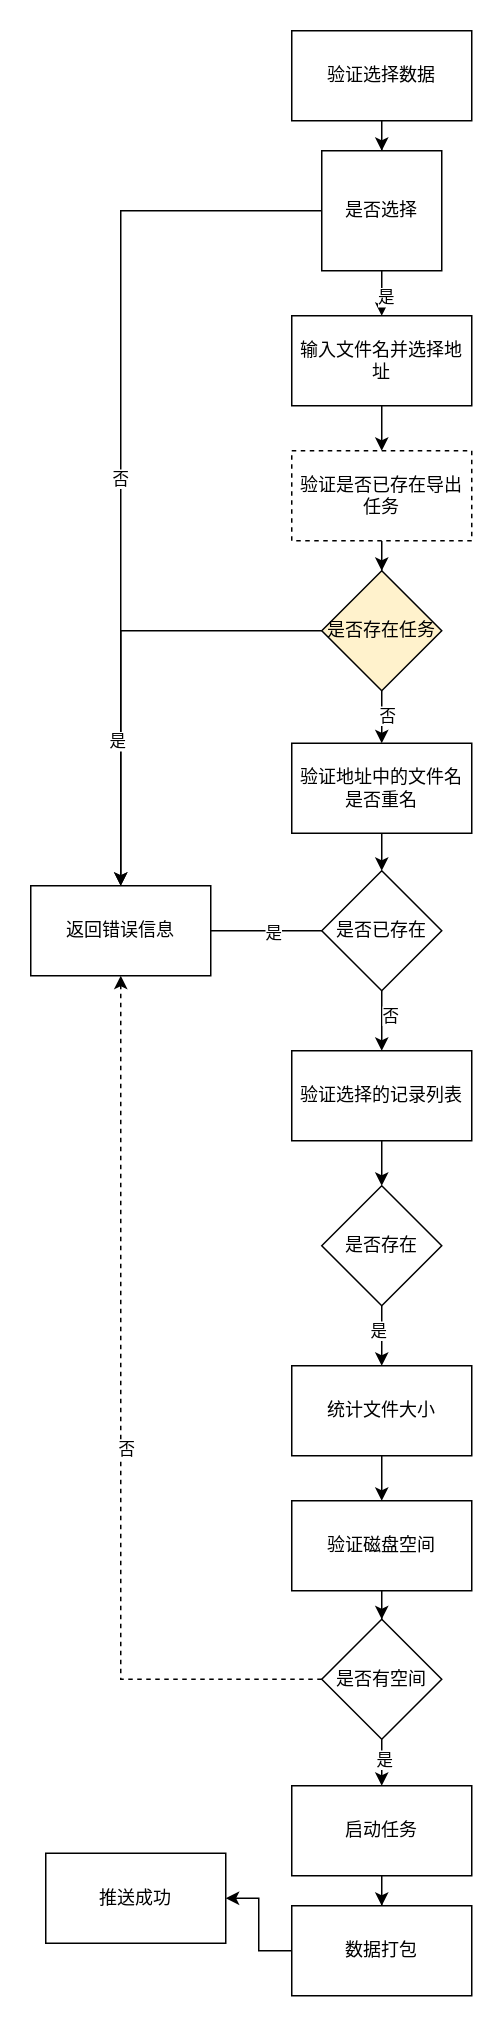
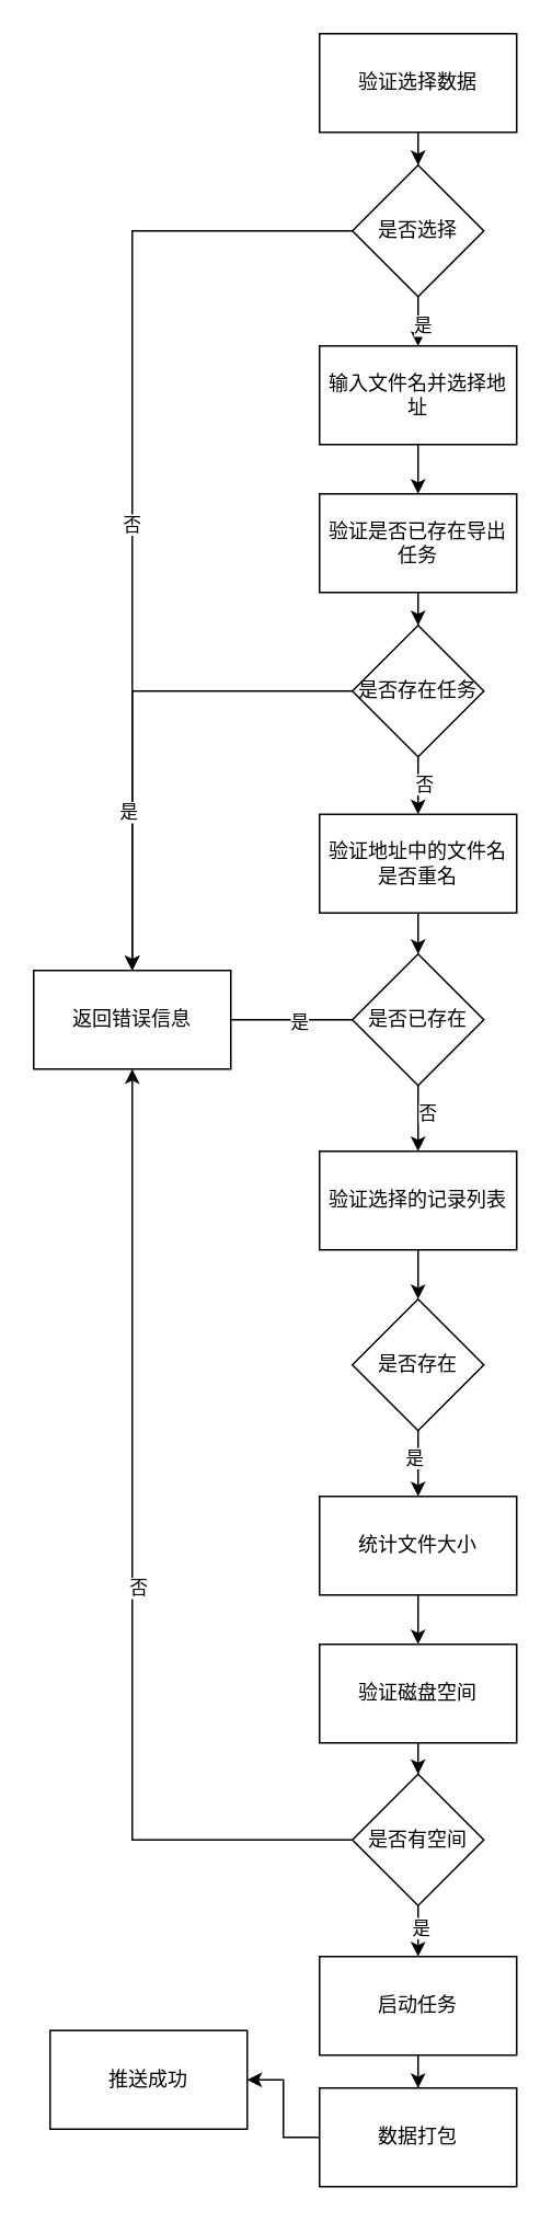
  <mxCell id="0" />
  <mxCell id="1" parent="0" />
  <mxCell id="2" value="" style="edgeStyle=orthogonalEdgeStyle;rounded=0;orthogonalLoop=1;jettySize=auto;html=1;" edge="1" parent="1" source="3" target="8"><mxGeometry relative="1" as="geometry" /></mxCell>
  <mxCell id="3" value="验证选择数据" style="rounded=0;whiteSpace=wrap;html=1;" vertex="1" parent="1"><mxGeometry x="194" y="20" width="120" height="60" as="geometry" /></mxCell>
  <mxCell id="4" value="" style="edgeStyle=orthogonalEdgeStyle;rounded=0;orthogonalLoop=1;jettySize=auto;html=1;" edge="1" parent="1" source="8" target="9"><mxGeometry relative="1" as="geometry" /></mxCell>
  <mxCell id="5" value="否" style="edgeLabel;html=1;align=center;verticalAlign=middle;resizable=0;points=[];" vertex="1" connectable="0" parent="4"><mxGeometry x="0.067" y="-1" relative="1" as="geometry"><mxPoint as="offset" /></mxGeometry></mxCell>
  <mxCell id="6" value="" style="edgeStyle=orthogonalEdgeStyle;rounded=0;orthogonalLoop=1;jettySize=auto;html=1;" edge="1" parent="1" source="8" target="20"><mxGeometry relative="1" as="geometry" /></mxCell>
  <mxCell id="7" value="是" style="edgeLabel;html=1;align=center;verticalAlign=middle;resizable=0;points=[];" vertex="1" connectable="0" parent="6"><mxGeometry x="-0.333" y="2" relative="1" as="geometry"><mxPoint as="offset" /></mxGeometry></mxCell>
- <mxCell id="8" value="是否选择" style="whiteSpace=wrap;html=1;rounded=0;" vertex="1" parent="1"><mxGeometry x="214" y="100" width="80" height="80" as="geometry" /></mxCell>
+ <mxCell id="8" value="是否选择" style="rhombus;whiteSpace=wrap;html=1;rounded=0;" vertex="1" parent="1"><mxGeometry x="214" y="100" width="80" height="80" as="geometry" /></mxCell>
  <mxCell id="9" value="返回错误信息" style="whiteSpace=wrap;html=1;rounded=0;" vertex="1" parent="1"><mxGeometry x="20" y="590" width="120" height="60" as="geometry" /></mxCell>
  <mxCell id="10" value="" style="edgeStyle=orthogonalEdgeStyle;rounded=0;orthogonalLoop=1;jettySize=auto;html=1;" edge="1" parent="1" source="11" target="16"><mxGeometry relative="1" as="geometry" /></mxCell>
- <mxCell id="11" value="验证是否已存在导出任务" style="whiteSpace=wrap;html=1;rounded=0;dashed=1;" vertex="1" parent="1"><mxGeometry x="194" y="300" width="120" height="60" as="geometry" /></mxCell>
+ <mxCell id="11" value="验证是否已存在导出任务" style="whiteSpace=wrap;html=1;rounded=0;" vertex="1" parent="1"><mxGeometry x="194" y="300" width="120" height="60" as="geometry" /></mxCell>
  <mxCell id="12" style="edgeStyle=orthogonalEdgeStyle;rounded=0;orthogonalLoop=1;jettySize=auto;html=1;" edge="1" parent="1" source="16" target="9"><mxGeometry relative="1" as="geometry" /></mxCell>
  <mxCell id="13" value="是" style="edgeLabel;html=1;align=center;verticalAlign=middle;resizable=0;points=[];" vertex="1" connectable="0" parent="12"><mxGeometry x="0.359" y="-3" relative="1" as="geometry"><mxPoint as="offset" /></mxGeometry></mxCell>
  <mxCell id="14" value="" style="edgeStyle=orthogonalEdgeStyle;rounded=0;orthogonalLoop=1;jettySize=auto;html=1;" edge="1" parent="1" source="16" target="18"><mxGeometry relative="1" as="geometry" /></mxCell>
  <mxCell id="15" value="否" style="edgeLabel;html=1;align=center;verticalAlign=middle;resizable=0;points=[];" vertex="1" connectable="0" parent="14"><mxGeometry x="-0.311" y="3" relative="1" as="geometry"><mxPoint as="offset" /></mxGeometry></mxCell>
- <mxCell id="16" value="是否存在任务" style="rhombus;whiteSpace=wrap;html=1;rounded=0;fillColor=#fff2cc;" vertex="1" parent="1"><mxGeometry x="214" y="380" width="80" height="80" as="geometry" /></mxCell>
+ <mxCell id="16" value="是否存在任务" style="rhombus;whiteSpace=wrap;html=1;rounded=0;" vertex="1" parent="1"><mxGeometry x="214" y="380" width="80" height="80" as="geometry" /></mxCell>
  <mxCell id="17" value="" style="edgeStyle=orthogonalEdgeStyle;rounded=0;orthogonalLoop=1;jettySize=auto;html=1;" edge="1" parent="1" source="18" target="25"><mxGeometry relative="1" as="geometry" /></mxCell>
  <mxCell id="18" value="验证地址中的文件名是否重名" style="whiteSpace=wrap;html=1;rounded=0;" vertex="1" parent="1"><mxGeometry x="194" y="495" width="120" height="60" as="geometry" /></mxCell>
  <mxCell id="19" style="edgeStyle=orthogonalEdgeStyle;rounded=0;orthogonalLoop=1;jettySize=auto;html=1;entryX=0.5;entryY=0;entryDx=0;entryDy=0;" edge="1" parent="1" source="20" target="11"><mxGeometry relative="1" as="geometry" /></mxCell>
  <mxCell id="20" value="输入文件名并选择地址" style="whiteSpace=wrap;html=1;rounded=0;" vertex="1" parent="1"><mxGeometry x="194" y="210" width="120" height="60" as="geometry" /></mxCell>
  <mxCell id="21" style="edgeStyle=orthogonalEdgeStyle;rounded=0;orthogonalLoop=1;jettySize=auto;html=1;endArrow=none;" edge="1" parent="1" source="25" target="9"><mxGeometry relative="1" as="geometry" /></mxCell>
  <mxCell id="22" value="是" style="edgeLabel;html=1;align=center;verticalAlign=middle;resizable=0;points=[];" vertex="1" connectable="0" parent="21"><mxGeometry x="-0.113" y="1" relative="1" as="geometry"><mxPoint as="offset" /></mxGeometry></mxCell>
  <mxCell id="23" value="" style="edgeStyle=orthogonalEdgeStyle;rounded=0;orthogonalLoop=1;jettySize=auto;html=1;" edge="1" parent="1" source="25" target="27"><mxGeometry relative="1" as="geometry" /></mxCell>
  <mxCell id="24" value="否" style="edgeLabel;html=1;align=center;verticalAlign=middle;resizable=0;points=[];" vertex="1" connectable="0" parent="23"><mxGeometry x="-0.222" y="5" relative="1" as="geometry"><mxPoint as="offset" /></mxGeometry></mxCell>
  <mxCell id="25" value="是否已存在" style="rhombus;whiteSpace=wrap;html=1;rounded=0;" vertex="1" parent="1"><mxGeometry x="214" y="580" width="80" height="80" as="geometry" /></mxCell>
  <mxCell id="26" value="" style="edgeStyle=orthogonalEdgeStyle;rounded=0;orthogonalLoop=1;jettySize=auto;html=1;" edge="1" parent="1" source="27" target="30"><mxGeometry relative="1" as="geometry" /></mxCell>
  <mxCell id="27" value="验证选择的记录列表" style="whiteSpace=wrap;html=1;rounded=0;" vertex="1" parent="1"><mxGeometry x="194" y="700" width="120" height="60" as="geometry" /></mxCell>
  <mxCell id="28" value="" style="edgeStyle=orthogonalEdgeStyle;rounded=0;orthogonalLoop=1;jettySize=auto;html=1;" edge="1" parent="1" source="30" target="32"><mxGeometry relative="1" as="geometry" /></mxCell>
  <mxCell id="29" value="是" style="edgeLabel;html=1;align=center;verticalAlign=middle;resizable=0;points=[];" vertex="1" connectable="0" parent="28"><mxGeometry x="-0.178" y="-3" relative="1" as="geometry"><mxPoint as="offset" /></mxGeometry></mxCell>
  <mxCell id="30" value="是否存在" style="rhombus;whiteSpace=wrap;html=1;rounded=0;" vertex="1" parent="1"><mxGeometry x="214" y="790" width="80" height="80" as="geometry" /></mxCell>
  <mxCell id="31" value="" style="edgeStyle=orthogonalEdgeStyle;rounded=0;orthogonalLoop=1;jettySize=auto;html=1;" edge="1" parent="1" source="32" target="34"><mxGeometry relative="1" as="geometry" /></mxCell>
  <mxCell id="32" value="统计文件大小" style="whiteSpace=wrap;html=1;rounded=0;" vertex="1" parent="1"><mxGeometry x="194" y="910" width="120" height="60" as="geometry" /></mxCell>
  <mxCell id="33" value="" style="edgeStyle=orthogonalEdgeStyle;rounded=0;orthogonalLoop=1;jettySize=auto;html=1;" edge="1" parent="1" source="34" target="39"><mxGeometry relative="1" as="geometry" /></mxCell>
  <mxCell id="34" value="验证磁盘空间" style="whiteSpace=wrap;html=1;rounded=0;" vertex="1" parent="1"><mxGeometry x="194" y="1000" width="120" height="60" as="geometry" /></mxCell>
- <mxCell id="35" style="edgeStyle=orthogonalEdgeStyle;rounded=0;orthogonalLoop=1;jettySize=auto;html=1;dashed=1;" edge="1" parent="1" source="39" target="9"><mxGeometry relative="1" as="geometry" /></mxCell>
+ <mxCell id="35" style="edgeStyle=orthogonalEdgeStyle;rounded=0;orthogonalLoop=1;jettySize=auto;html=1;" edge="1" parent="1" source="39" target="9"><mxGeometry relative="1" as="geometry" /></mxCell>
  <mxCell id="36" value="否" style="edgeLabel;html=1;align=center;verticalAlign=middle;resizable=0;points=[];" vertex="1" connectable="0" parent="35"><mxGeometry x="-0.044" y="-3" relative="1" as="geometry"><mxPoint as="offset" /></mxGeometry></mxCell>
  <mxCell id="37" value="" style="edgeStyle=orthogonalEdgeStyle;rounded=0;orthogonalLoop=1;jettySize=auto;html=1;" edge="1" parent="1" source="39" target="41"><mxGeometry relative="1" as="geometry" /></mxCell>
  <mxCell id="38" value="是" style="edgeLabel;html=1;align=center;verticalAlign=middle;resizable=0;points=[];" vertex="1" connectable="0" parent="37"><mxGeometry x="0.111" y="-1" relative="1" as="geometry"><mxPoint as="offset" /></mxGeometry></mxCell>
  <mxCell id="39" value="是否有空间" style="rhombus;whiteSpace=wrap;html=1;rounded=0;" vertex="1" parent="1"><mxGeometry x="214" y="1079" width="80" height="80" as="geometry" /></mxCell>
  <mxCell id="40" value="" style="edgeStyle=orthogonalEdgeStyle;rounded=0;orthogonalLoop=1;jettySize=auto;html=1;" edge="1" parent="1" source="41" target="43"><mxGeometry relative="1" as="geometry" /></mxCell>
  <mxCell id="41" value="启动任务" style="whiteSpace=wrap;html=1;rounded=0;" vertex="1" parent="1"><mxGeometry x="194" y="1190" width="120" height="60" as="geometry" /></mxCell>
  <mxCell id="42" value="" style="edgeStyle=orthogonalEdgeStyle;rounded=0;orthogonalLoop=1;jettySize=auto;html=1;" edge="1" parent="1" source="43" target="44"><mxGeometry relative="1" as="geometry" /></mxCell>
  <mxCell id="43" value="数据打包" style="whiteSpace=wrap;html=1;rounded=0;" vertex="1" parent="1"><mxGeometry x="194" y="1270" width="120" height="60" as="geometry" /></mxCell>
  <mxCell id="44" value="推送成功" style="whiteSpace=wrap;html=1;rounded=0;" vertex="1" parent="1"><mxGeometry x="30" y="1235" width="120" height="60" as="geometry" /></mxCell>
